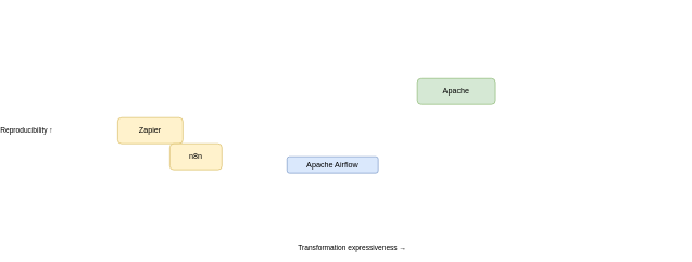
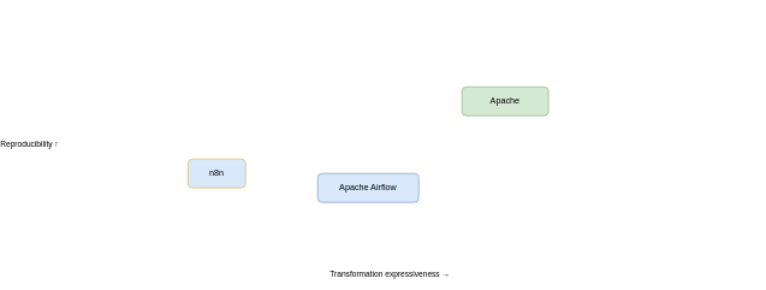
  <mxCell id="0" />
  <mxCell id="1" parent="0" />
  <mxCell id="2" value="Transformation expressiveness →" style="shape=line;html=1;strokeColor=#666666;endArrow=block;endFill=1" edge="1" parent="1"><mxGeometry x="120" y="500" width="1000" height="0" relative="0" as="geometry"><mxPoint x="20" y="380" as="sourcePoint" /><mxPoint x="1020" y="380" as="targetPoint" /></mxGeometry></mxCell>
  <mxCell id="3" value="Reproducibility ↑" style="shape=line;html=1;strokeColor=#666666;endArrow=block;endFill=1" edge="1" parent="1"><mxGeometry x="120" y="140" width="0" height="360" relative="0" as="geometry"><mxPoint x="20" y="380" as="sourcePoint" /><mxPoint x="20" y="20" as="targetPoint" /></mxGeometry></mxCell>
  <mxCell id="4" value="Apache" style="rounded=1;whiteSpace=wrap;html=1;fillColor=#d5e8d4;strokeColor=#82b366" vertex="1" parent="1"><mxGeometry x="620" y="120" width="120" height="40" as="geometry" /></mxCell>
- <mxCell id="5" value="Apache Airflow" style="rounded=1;whiteSpace=wrap;html=1;fillColor=#dae8fc;strokeColor=#6c8ebf" vertex="1" parent="1"><mxGeometry x="420" y="240" width="140" height="25" as="geometry" /></mxCell>
- <mxCell id="6" value="Zapier" style="rounded=1;whiteSpace=wrap;html=1;fillColor=#fff2cc;strokeColor=#d6b656" vertex="1" parent="1"><mxGeometry x="160" y="180" width="100" height="40" as="geometry" /></mxCell>
- <mxCell id="7" value="n8n" style="rounded=1;whiteSpace=wrap;html=1;fillColor=#fff2cc;strokeColor=#d6b656" vertex="1" parent="1"><mxGeometry x="240" y="220" width="80" height="40" as="geometry" /></mxCell>
+ <mxCell id="5" value="Apache Airflow" style="rounded=1;whiteSpace=wrap;html=1;fillColor=#dae8fc;strokeColor=#6c8ebf" vertex="1" parent="1"><mxGeometry x="420" y="240" width="140" height="40" as="geometry" /></mxCell>
+ <mxCell id="7" value="n8n" style="rounded=1;whiteSpace=wrap;html=1;fillColor=#dae8fc;strokeColor=#d6b656;" vertex="1" parent="1"><mxGeometry x="240" y="220" width="80" height="40" as="geometry" /></mxCell>
